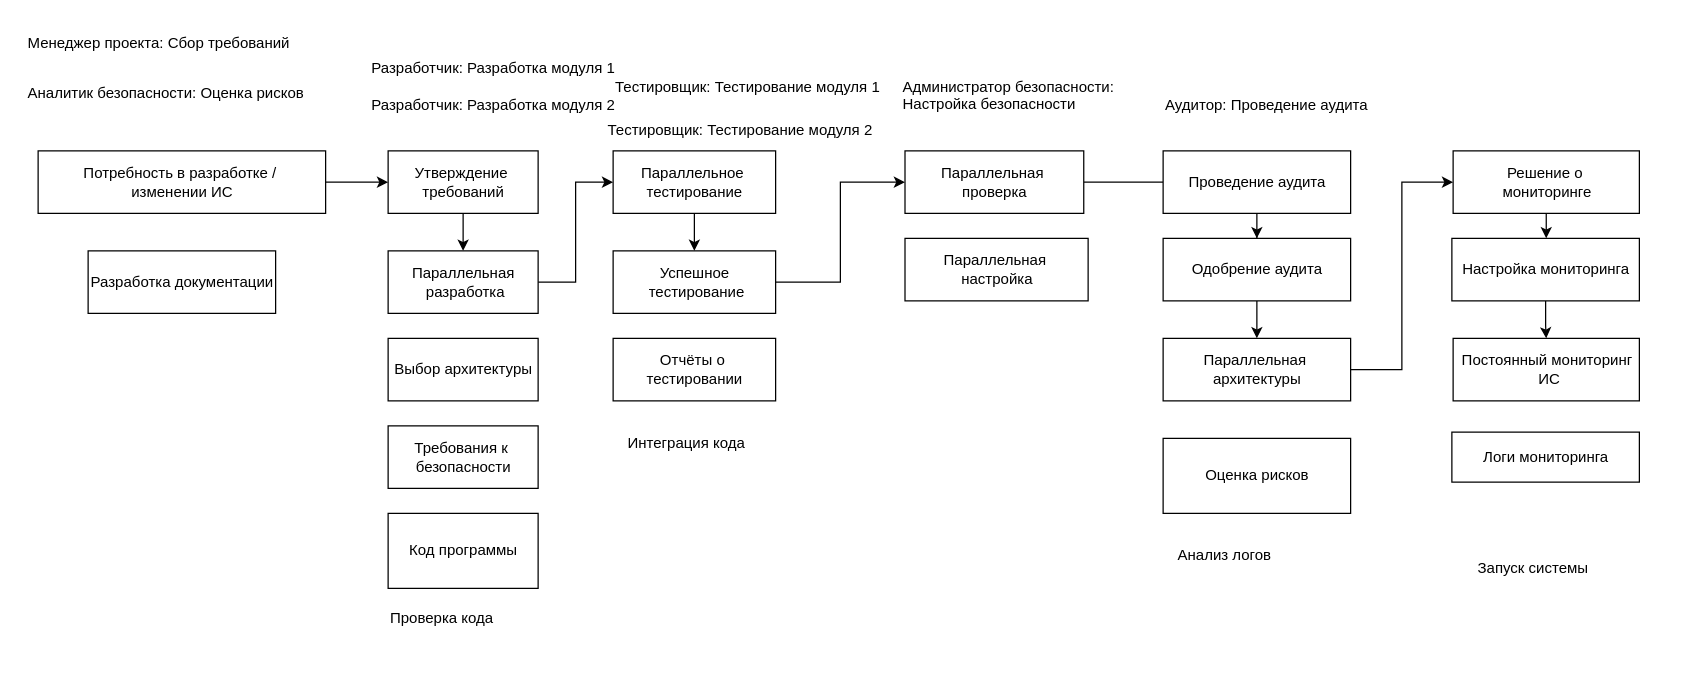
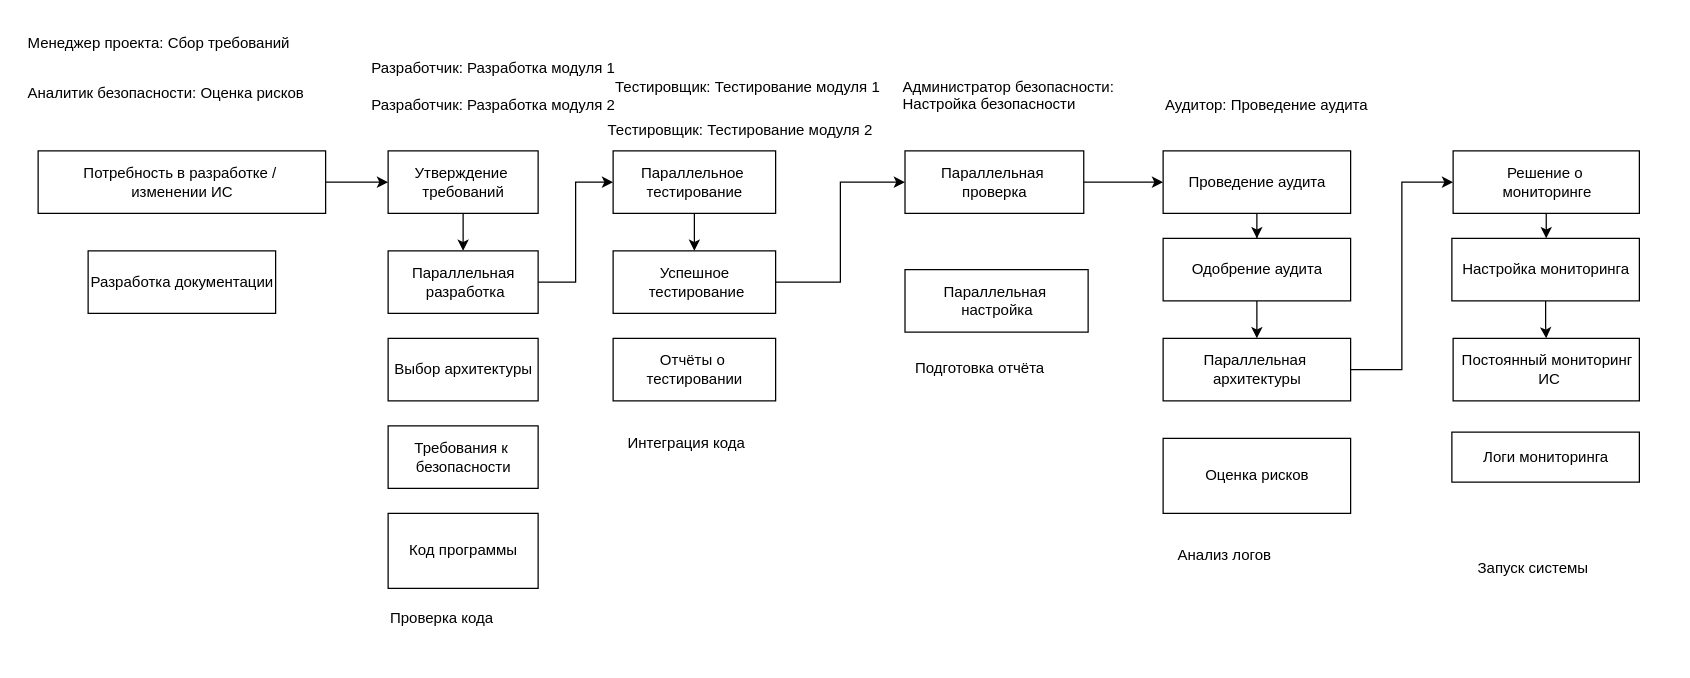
  <mxCell id="0" />
  <mxCell id="1" parent="0" />
  <mxCell id="2" style="edgeStyle=orthogonalEdgeStyle;rounded=0;orthogonalLoop=1;jettySize=auto;html=1;" edge="1" parent="1" source="3" target="13"><mxGeometry relative="1" as="geometry" /></mxCell>
  <mxCell id="3" value="Потребность в разработке /&amp;nbsp;&lt;div&gt;изменении ИС&lt;/div&gt;" style="startEvent;html=1;" vertex="1" parent="1"><mxGeometry x="30" y="120" width="230" height="50" as="geometry" /></mxCell>
  <mxCell id="4" value="Менеджер проекта: Сбор требований" style="text;html=1;" vertex="1" parent="1"><mxGeometry x="20" y="20" width="150" height="40" as="geometry" /></mxCell>
  <mxCell id="5" value="Аналитик безопасности: Оценка рисков" style="text;html=1;" vertex="1" parent="1"><mxGeometry x="20" y="60" width="220" height="40" as="geometry" /></mxCell>
  <mxCell id="6" value="Разработчик: Разработка модуля 1" style="text;html=1;" vertex="1" parent="1"><mxGeometry x="295" y="40" width="150" height="40" as="geometry" /></mxCell>
  <mxCell id="7" value="Разработчик: Разработка модуля 2" style="text;html=1;" vertex="1" parent="1"><mxGeometry x="295" y="70" width="150" height="40" as="geometry" /></mxCell>
  <mxCell id="8" value="Тестировщик: Тестирование модуля 1" style="text;html=1;" vertex="1" parent="1"><mxGeometry x="490" y="55" width="150" height="40" as="geometry" /></mxCell>
  <mxCell id="9" value="Тестировщик: Тестирование модуля 2" style="text;html=1;" vertex="1" parent="1"><mxGeometry x="484" y="90" width="150" height="40" as="geometry" /></mxCell>
  <mxCell id="10" value="Администратор безопасности:&lt;div&gt;Настройка безопасности&lt;/div&gt;" style="text;html=1;" vertex="1" parent="1"><mxGeometry x="720" y="55" width="150" height="40" as="geometry" /></mxCell>
  <mxCell id="11" value="Аудитор: Проведение аудита" style="text;html=1;" vertex="1" parent="1"><mxGeometry x="930" y="70" width="150" height="40" as="geometry" /></mxCell>
  <mxCell id="12" style="edgeStyle=orthogonalEdgeStyle;rounded=0;orthogonalLoop=1;jettySize=auto;html=1;entryX=0.5;entryY=0;entryDx=0;entryDy=0;" edge="1" parent="1" source="13" target="22"><mxGeometry relative="1" as="geometry" /></mxCell>
  <mxCell id="13" value="Утверждение&amp;nbsp;&lt;div&gt;требований&lt;/div&gt;" style="gateway;html=1;" vertex="1" parent="1"><mxGeometry x="310" y="120" width="120" height="50" as="geometry" /></mxCell>
  <mxCell id="14" value="Выбор архитектуры" style="gateway;html=1;" vertex="1" parent="1"><mxGeometry x="310" y="270" width="120" height="50" as="geometry" /></mxCell>
  <mxCell id="15" style="edgeStyle=orthogonalEdgeStyle;rounded=0;orthogonalLoop=1;jettySize=auto;html=1;entryX=0;entryY=0.5;entryDx=0;entryDy=0;" edge="1" parent="1" source="16" target="27"><mxGeometry relative="1" as="geometry" /></mxCell>
  <mxCell id="16" value="Успешное&lt;div&gt;&amp;nbsp;тестирование&lt;/div&gt;" style="gateway;html=1;" vertex="1" parent="1"><mxGeometry x="490" y="200" width="130" height="50" as="geometry" /></mxCell>
  <mxCell id="17" value="" style="edgeStyle=orthogonalEdgeStyle;rounded=0;orthogonalLoop=1;jettySize=auto;html=1;" edge="1" parent="1" source="18" target="29"><mxGeometry relative="1" as="geometry" /></mxCell>
  <mxCell id="18" value="Одобрение аудита" style="gateway;html=1;" vertex="1" parent="1"><mxGeometry x="930" y="190" width="150" height="50" as="geometry" /></mxCell>
  <mxCell id="19" value="" style="edgeStyle=orthogonalEdgeStyle;rounded=0;orthogonalLoop=1;jettySize=auto;html=1;" edge="1" parent="1" source="20" target="39"><mxGeometry relative="1" as="geometry" /></mxCell>
  <mxCell id="20" value="Решение о&amp;nbsp;&lt;div&gt;мониторинге&lt;/div&gt;" style="gateway;html=1;" vertex="1" parent="1"><mxGeometry x="1162" y="120" width="149" height="50" as="geometry" /></mxCell>
  <mxCell id="21" style="edgeStyle=orthogonalEdgeStyle;rounded=0;orthogonalLoop=1;jettySize=auto;html=1;entryX=0;entryY=0.5;entryDx=0;entryDy=0;" edge="1" parent="1" source="22" target="24"><mxGeometry relative="1" as="geometry" /></mxCell>
  <mxCell id="22" value="Параллельная&lt;div&gt;&amp;nbsp;разработка&lt;/div&gt;" style="parallelGateway;html=1;" vertex="1" parent="1"><mxGeometry x="310" y="200" width="120" height="50" as="geometry" /></mxCell>
  <mxCell id="23" style="edgeStyle=orthogonalEdgeStyle;rounded=0;orthogonalLoop=1;jettySize=auto;html=1;entryX=0.5;entryY=0;entryDx=0;entryDy=0;" edge="1" parent="1" source="24" target="16"><mxGeometry relative="1" as="geometry" /></mxCell>
  <mxCell id="24" value="Параллельное&amp;nbsp;&lt;div&gt;тестирование&lt;/div&gt;" style="parallelGateway;html=1;" vertex="1" parent="1"><mxGeometry x="490" y="120" width="130" height="50" as="geometry" /></mxCell>
- <mxCell id="25" value="Параллельная&amp;nbsp;&lt;div&gt;настройка&lt;/div&gt;" style="parallelGateway;html=1;" vertex="1" parent="1"><mxGeometry x="723.5" y="190" width="146.5" height="50" as="geometry" /></mxCell>
- <mxCell id="26" style="edgeStyle=orthogonalEdgeStyle;rounded=0;orthogonalLoop=1;jettySize=auto;html=1;entryX=0;entryY=0.5;entryDx=0;entryDy=0;endArrow=none;" edge="1" parent="1" source="27" target="37"><mxGeometry relative="1" as="geometry" /></mxCell>
+ <mxCell id="25" value="Параллельная&amp;nbsp;&lt;div&gt;настройка&lt;/div&gt;" style="parallelGateway;html=1;" vertex="1" parent="1"><mxGeometry x="723.5" y="215" width="146.5" height="50" as="geometry" /></mxCell>
+ <mxCell id="26" style="edgeStyle=orthogonalEdgeStyle;rounded=0;orthogonalLoop=1;jettySize=auto;html=1;entryX=0;entryY=0.5;entryDx=0;entryDy=0;" edge="1" parent="1" source="27" target="37"><mxGeometry relative="1" as="geometry" /></mxCell>
  <mxCell id="27" value="Параллельная&amp;nbsp;&lt;div&gt;проверка&lt;/div&gt;" style="parallelGateway;html=1;" vertex="1" parent="1"><mxGeometry x="723.5" y="120" width="143" height="50" as="geometry" /></mxCell>
  <mxCell id="28" style="edgeStyle=orthogonalEdgeStyle;rounded=0;orthogonalLoop=1;jettySize=auto;html=1;entryX=0;entryY=0.5;entryDx=0;entryDy=0;" edge="1" parent="1" source="29" target="20"><mxGeometry relative="1" as="geometry" /></mxCell>
  <mxCell id="29" value="Параллельная&amp;nbsp;&lt;div&gt;архитектуры&lt;/div&gt;" style="parallelGateway;html=1;" vertex="1" parent="1"><mxGeometry x="930" y="270" width="150" height="50" as="geometry" /></mxCell>
  <mxCell id="30" value="Требования к&amp;nbsp;&lt;div&gt;безопасности&lt;/div&gt;" style="dataObject;html=1;" vertex="1" parent="1"><mxGeometry x="310" y="340" width="120" height="50" as="geometry" /></mxCell>
  <mxCell id="31" value="Код программы" style="dataObject;html=1;" vertex="1" parent="1"><mxGeometry x="310" y="410" width="120" height="60" as="geometry" /></mxCell>
  <mxCell id="32" value="Отчёты о&amp;nbsp;&lt;div&gt;тестировании&lt;/div&gt;" style="dataObject;html=1;" vertex="1" parent="1"><mxGeometry x="490" y="270" width="130" height="50" as="geometry" /></mxCell>
  <mxCell id="33" value="Логи мониторинга" style="dataObject;html=1;" vertex="1" parent="1"><mxGeometry x="1161" y="345" width="150" height="40" as="geometry" /></mxCell>
  <mxCell id="34" value="Оценка рисков" style="subprocess;html=1;" vertex="1" parent="1"><mxGeometry x="930" y="350" width="150" height="60" as="geometry" /></mxCell>
  <mxCell id="35" value="Разработка документации" style="subprocess;html=1;" vertex="1" parent="1"><mxGeometry x="70" y="200" width="150" height="50" as="geometry" /></mxCell>
  <mxCell id="36" style="edgeStyle=orthogonalEdgeStyle;rounded=0;orthogonalLoop=1;jettySize=auto;html=1;" edge="1" parent="1" source="37" target="18"><mxGeometry relative="1" as="geometry" /></mxCell>
  <mxCell id="37" value="Проведение аудита" style="subprocess;html=1;" vertex="1" parent="1"><mxGeometry x="930" y="120" width="150" height="50" as="geometry" /></mxCell>
  <mxCell id="38" value="" style="edgeStyle=orthogonalEdgeStyle;rounded=0;orthogonalLoop=1;jettySize=auto;html=1;" edge="1" parent="1" source="39" target="40"><mxGeometry relative="1" as="geometry" /></mxCell>
  <mxCell id="39" value="Настройка мониторинга" style="subprocess;html=1;" vertex="1" parent="1"><mxGeometry x="1161" y="190" width="150" height="50" as="geometry" /></mxCell>
  <mxCell id="40" value="Постоянный мониторинг&lt;div&gt;&amp;nbsp;ИС&lt;/div&gt;" style="endEvent;html=1;" vertex="1" parent="1"><mxGeometry x="1162" y="270" width="149" height="50" as="geometry" /></mxCell>
  <mxCell id="41" value="Интеграция кода" style="text;html=1;" vertex="1" parent="1"><mxGeometry x="500" y="340" width="150" height="40" as="geometry" /></mxCell>
  <mxCell id="42" value="Проверка кода" style="text;html=1;" vertex="1" parent="1"><mxGeometry x="310" y="480" width="150" height="40" as="geometry" /></mxCell>
+ <mxCell id="43" value="Подготовка отчёта" style="text;html=1;" vertex="1" parent="1"><mxGeometry x="730" y="280" width="150" height="40" as="geometry" /></mxCell>
  <mxCell id="44" value="Запуск системы" style="text;html=1;" vertex="1" parent="1"><mxGeometry x="1180" y="440" width="150" height="40" as="geometry" /></mxCell>
  <mxCell id="45" value="Анализ логов" style="text;html=1;" vertex="1" parent="1"><mxGeometry x="940" y="430" width="150" height="40" as="geometry" /></mxCell>
